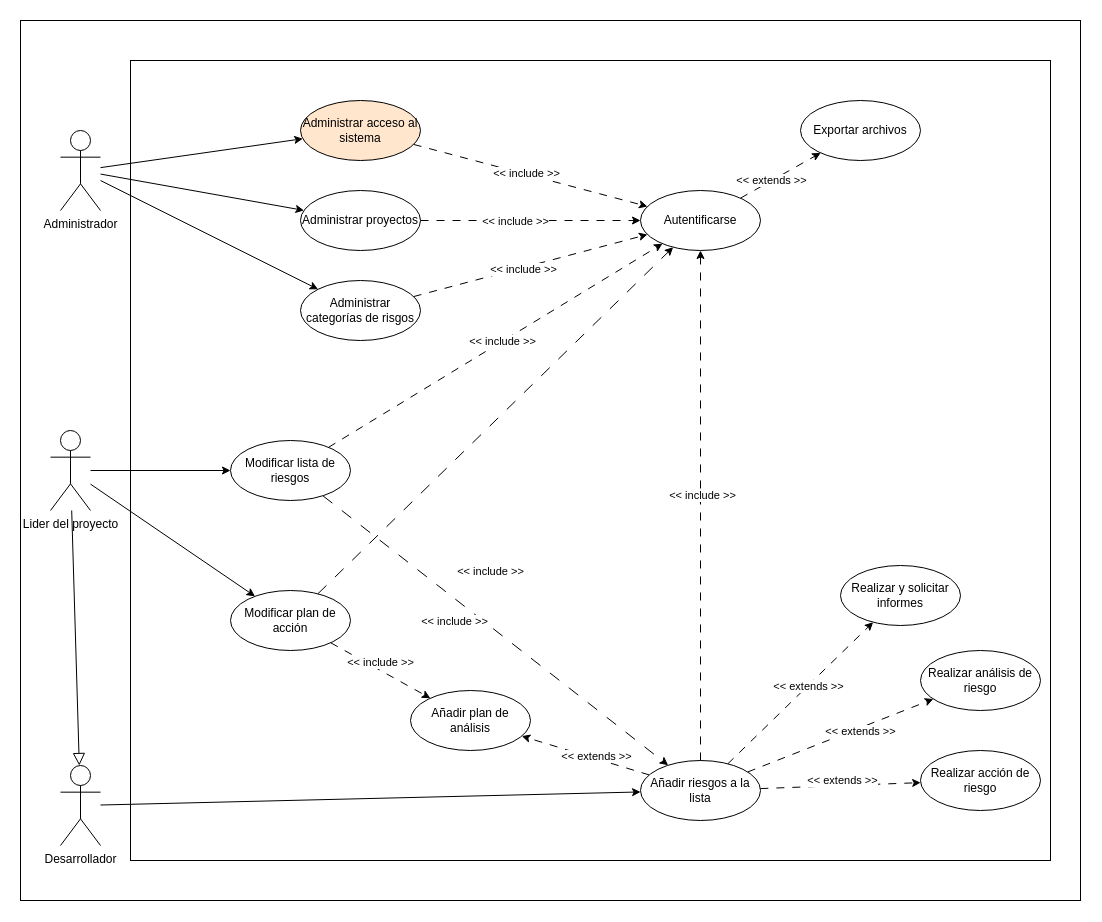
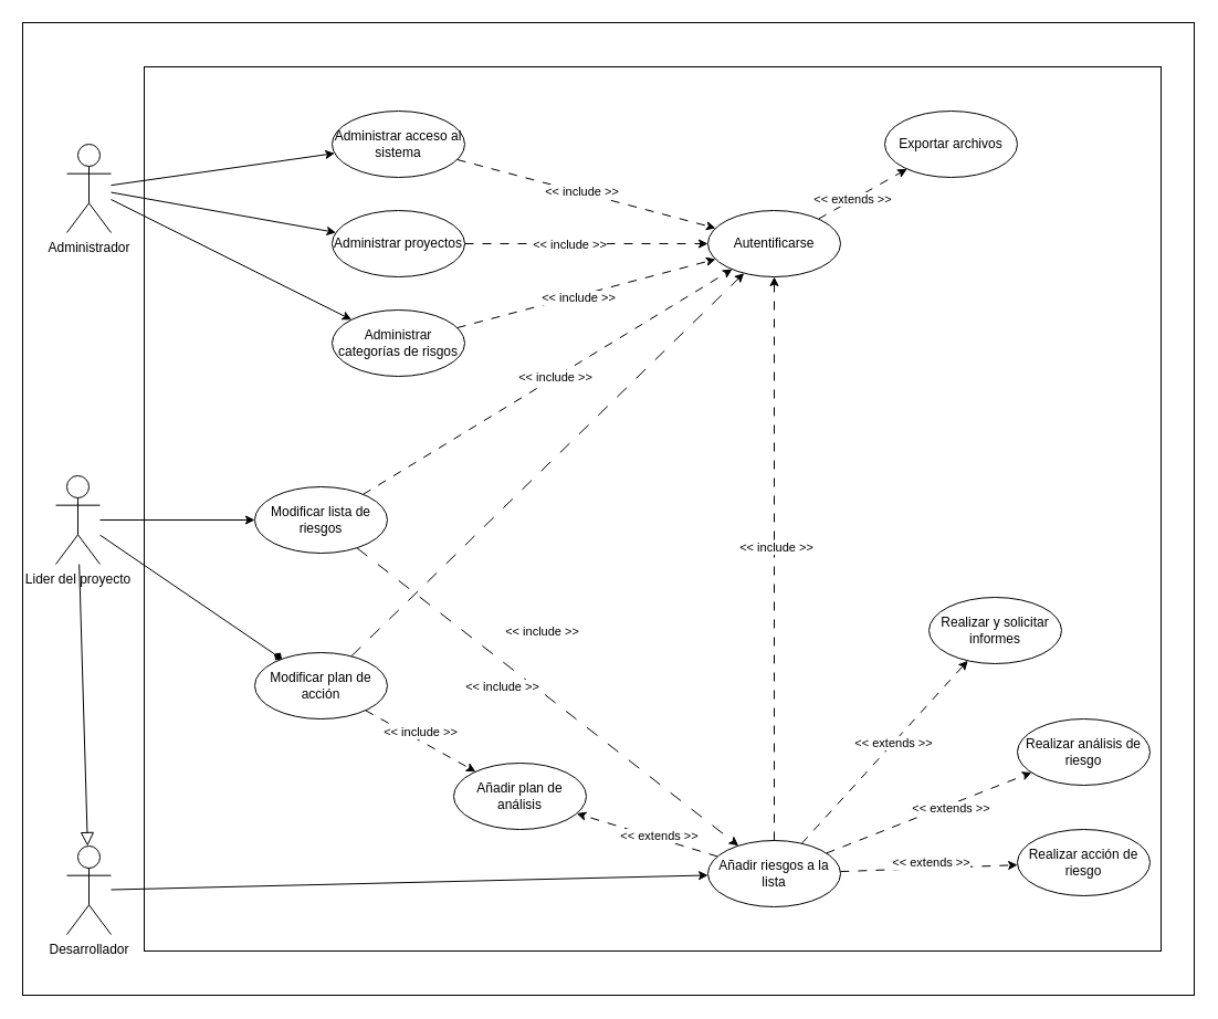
  <mxCell id="0" />
  <mxCell id="1" parent="0" />
  <mxCell id="2" value="" style="rounded=0;whiteSpace=wrap;html=1;" parent="1" vertex="1"><mxGeometry x="20" y="20" width="1060" height="880" as="geometry" /></mxCell>
  <mxCell id="3" value="" style="rounded=0;whiteSpace=wrap;html=1;" parent="1" vertex="1"><mxGeometry x="130" y="60" width="920" height="800" as="geometry" /></mxCell>
  <mxCell id="4" style="rounded=0;orthogonalLoop=1;jettySize=auto;html=1;" parent="1" source="7" target="16" edge="1"><mxGeometry relative="1" as="geometry" /></mxCell>
  <mxCell id="5" style="rounded=0;orthogonalLoop=1;jettySize=auto;html=1;" parent="1" source="7" target="19" edge="1"><mxGeometry relative="1" as="geometry" /></mxCell>
  <mxCell id="6" style="rounded=0;orthogonalLoop=1;jettySize=auto;html=1;" parent="1" source="7" target="33" edge="1"><mxGeometry relative="1" as="geometry" /></mxCell>
  <mxCell id="7" value="Administrador" style="shape=umlActor;verticalLabelPosition=bottom;verticalAlign=top;html=1;outlineConnect=0;" parent="1" vertex="1"><mxGeometry x="60" y="130" width="40" height="80" as="geometry" /></mxCell>
- <mxCell id="8" style="edgeStyle=none;rounded=0;orthogonalLoop=1;jettySize=auto;html=1;" parent="1" source="10" target="39" edge="1"><mxGeometry relative="1" as="geometry" /></mxCell>
+ <mxCell id="8" style="edgeStyle=none;rounded=0;orthogonalLoop=1;jettySize=auto;html=1;endArrow=diamond;" parent="1" source="10" target="39" edge="1"><mxGeometry relative="1" as="geometry" /></mxCell>
  <mxCell id="9" style="rounded=0;orthogonalLoop=1;jettySize=auto;html=1;" parent="1" source="10" target="30" edge="1"><mxGeometry relative="1" as="geometry" /></mxCell>
  <mxCell id="10" value="Lider del proyecto" style="shape=umlActor;verticalLabelPosition=bottom;verticalAlign=top;html=1;outlineConnect=0;" parent="1" vertex="1"><mxGeometry x="50" y="430" width="40" height="80" as="geometry" /></mxCell>
  <mxCell id="11" style="rounded=0;orthogonalLoop=1;jettySize=auto;html=1;" parent="1" source="13" target="28" edge="1"><mxGeometry relative="1" as="geometry" /></mxCell>
  <mxCell id="12" style="edgeStyle=none;rounded=0;orthogonalLoop=1;jettySize=auto;html=1;endArrow=block;endFill=0;endSize=10;" parent="1" source="10" target="13" edge="1"><mxGeometry relative="1" as="geometry"><mxPoint x="100" y="740" as="sourcePoint" /><mxPoint x="100" y="540" as="targetPoint" /></mxGeometry></mxCell>
  <mxCell id="13" value="Desarrollador" style="shape=umlActor;verticalLabelPosition=bottom;verticalAlign=top;html=1;outlineConnect=0;" parent="1" vertex="1"><mxGeometry x="60" y="765" width="40" height="80" as="geometry" /></mxCell>
  <mxCell id="14" style="edgeStyle=none;rounded=0;orthogonalLoop=1;jettySize=auto;html=1;dashed=1;dashPattern=8 8;" parent="1" source="16" target="42" edge="1"><mxGeometry relative="1" as="geometry" /></mxCell>
  <mxCell id="15" value="&amp;lt;&amp;lt; include &amp;gt;&amp;gt;" style="edgeLabel;html=1;align=center;verticalAlign=middle;resizable=0;points=[];" parent="14" vertex="1" connectable="0"><mxGeometry x="-0.04" y="1" relative="1" as="geometry"><mxPoint as="offset" /></mxGeometry></mxCell>
- <mxCell id="16" value="Administrar acceso al sistema" style="ellipse;whiteSpace=wrap;html=1;fillColor=#ffe6cc;" parent="1" vertex="1"><mxGeometry x="300" y="100" width="120" height="60" as="geometry" /></mxCell>
+ <mxCell id="16" value="Administrar acceso al sistema" style="ellipse;whiteSpace=wrap;html=1;" parent="1" vertex="1"><mxGeometry x="300" y="100" width="120" height="60" as="geometry" /></mxCell>
  <mxCell id="17" style="edgeStyle=none;rounded=0;orthogonalLoop=1;jettySize=auto;html=1;dashed=1;dashPattern=8 8;" parent="1" source="19" target="42" edge="1"><mxGeometry relative="1" as="geometry" /></mxCell>
  <mxCell id="18" value="&amp;lt;&amp;lt; include &amp;gt;&amp;gt;" style="edgeLabel;html=1;align=center;verticalAlign=middle;resizable=0;points=[];" parent="17" vertex="1" connectable="0"><mxGeometry x="-0.148" relative="1" as="geometry"><mxPoint as="offset" /></mxGeometry></mxCell>
  <mxCell id="19" value="Administrar proyectos" style="ellipse;whiteSpace=wrap;html=1;" parent="1" vertex="1"><mxGeometry x="300" y="190" width="120" height="60" as="geometry" /></mxCell>
  <mxCell id="20" value="Exportar archivos" style="ellipse;whiteSpace=wrap;html=1;" parent="1" vertex="1"><mxGeometry x="800" y="100" width="120" height="60" as="geometry" /></mxCell>
  <mxCell id="21" style="edgeStyle=none;rounded=0;orthogonalLoop=1;jettySize=auto;html=1;dashed=1;dashPattern=8 8;" parent="1" source="28" target="34" edge="1"><mxGeometry relative="1" as="geometry" /></mxCell>
  <mxCell id="22" value="&amp;lt;&amp;lt; extends &amp;gt;&amp;gt;" style="edgeLabel;html=1;align=center;verticalAlign=middle;resizable=0;points=[];" parent="21" vertex="1" connectable="0"><mxGeometry x="0.033" y="-1" relative="1" as="geometry"><mxPoint x="-1" y="-7" as="offset" /></mxGeometry></mxCell>
  <mxCell id="23" style="edgeStyle=none;rounded=0;orthogonalLoop=1;jettySize=auto;html=1;dashed=1;dashPattern=8 8;" parent="1" source="28" target="35" edge="1"><mxGeometry relative="1" as="geometry" /></mxCell>
  <mxCell id="24" value="&amp;lt;&amp;lt; extends &amp;gt;&amp;gt;" style="edgeLabel;html=1;align=center;verticalAlign=middle;resizable=0;points=[];" parent="23" vertex="1" connectable="0"><mxGeometry x="-0.175" y="-3" relative="1" as="geometry"><mxPoint x="-1" as="offset" /></mxGeometry></mxCell>
  <mxCell id="25" style="edgeStyle=none;rounded=0;orthogonalLoop=1;jettySize=auto;html=1;dashed=1;dashPattern=8 8;" parent="1" source="28" target="43" edge="1"><mxGeometry relative="1" as="geometry" /></mxCell>
  <mxCell id="26" value="&amp;lt;&amp;lt; extends &amp;gt;&amp;gt;" style="edgeLabel;html=1;align=center;verticalAlign=middle;resizable=0;points=[];" parent="25" vertex="1" connectable="0"><mxGeometry x="0.103" relative="1" as="geometry"><mxPoint as="offset" /></mxGeometry></mxCell>
  <mxCell id="27" style="rounded=0;orthogonalLoop=1;jettySize=auto;html=1;dashed=1;dashPattern=8 8;" parent="1" source="28" target="48" edge="1"><mxGeometry relative="1" as="geometry" /></mxCell>
  <mxCell id="28" value="Añadir riesgos a la lista" style="ellipse;whiteSpace=wrap;html=1;" parent="1" vertex="1"><mxGeometry x="640" y="760" width="120" height="60" as="geometry" /></mxCell>
  <mxCell id="29" style="rounded=0;orthogonalLoop=1;jettySize=auto;html=1;dashed=1;dashPattern=12 12;" parent="1" source="30" target="28" edge="1"><mxGeometry relative="1" as="geometry" /></mxCell>
  <mxCell id="30" value="Modificar lista de riesgos" style="ellipse;whiteSpace=wrap;html=1;" parent="1" vertex="1"><mxGeometry x="230" y="440" width="120" height="60" as="geometry" /></mxCell>
  <mxCell id="31" style="edgeStyle=none;rounded=0;orthogonalLoop=1;jettySize=auto;html=1;dashed=1;dashPattern=8 8;" parent="1" source="33" target="42" edge="1"><mxGeometry relative="1" as="geometry" /></mxCell>
  <mxCell id="32" value="&amp;lt;&amp;lt; include &amp;gt;&amp;gt;" style="edgeLabel;html=1;align=center;verticalAlign=middle;resizable=0;points=[];" parent="31" vertex="1" connectable="0"><mxGeometry x="-0.068" y="-1" relative="1" as="geometry"><mxPoint as="offset" /></mxGeometry></mxCell>
  <mxCell id="33" value="Administrar categorías de risgos" style="ellipse;whiteSpace=wrap;html=1;" parent="1" vertex="1"><mxGeometry x="300" y="280" width="120" height="60" as="geometry" /></mxCell>
  <mxCell id="34" value="Realizar acción de riesgo" style="ellipse;whiteSpace=wrap;html=1;" parent="1" vertex="1"><mxGeometry x="920" y="750" width="120" height="60" as="geometry" /></mxCell>
  <mxCell id="35" value="&lt;div&gt;Añadir plan de&lt;/div&gt;&lt;div&gt;análisis&lt;/div&gt;" style="ellipse;whiteSpace=wrap;html=1;" parent="1" vertex="1"><mxGeometry x="410" y="690" width="120" height="60" as="geometry" /></mxCell>
  <mxCell id="36" style="edgeStyle=none;rounded=0;orthogonalLoop=1;jettySize=auto;html=1;dashed=1;dashPattern=8 8;" parent="1" source="39" target="35" edge="1"><mxGeometry relative="1" as="geometry" /></mxCell>
  <mxCell id="37" value="&amp;lt;&amp;lt; include &amp;gt;&amp;gt;" style="edgeLabel;html=1;align=center;verticalAlign=middle;resizable=0;points=[];" parent="36" vertex="1" connectable="0"><mxGeometry x="0.054" y="1" relative="1" as="geometry"><mxPoint x="-4" y="-9" as="offset" /></mxGeometry></mxCell>
  <mxCell id="38" style="rounded=0;orthogonalLoop=1;jettySize=auto;html=1;dashed=1;dashPattern=12 12;" parent="1" source="39" target="42" edge="1"><mxGeometry relative="1" as="geometry" /></mxCell>
  <mxCell id="39" value="Modificar plan de acción" style="ellipse;whiteSpace=wrap;html=1;" parent="1" vertex="1"><mxGeometry x="230" y="590" width="120" height="60" as="geometry" /></mxCell>
  <mxCell id="40" style="edgeStyle=none;rounded=0;orthogonalLoop=1;jettySize=auto;html=1;dashed=1;dashPattern=8 8;" parent="1" source="42" target="20" edge="1"><mxGeometry relative="1" as="geometry" /></mxCell>
  <mxCell id="41" value="&amp;lt;&amp;lt; extends &amp;gt;&amp;gt;" style="edgeLabel;html=1;align=center;verticalAlign=middle;resizable=0;points=[];" parent="40" vertex="1" connectable="0"><mxGeometry x="-0.227" y="1" relative="1" as="geometry"><mxPoint as="offset" /></mxGeometry></mxCell>
  <mxCell id="42" value="Autentificarse" style="ellipse;whiteSpace=wrap;html=1;" parent="1" vertex="1"><mxGeometry x="640" y="190" width="120" height="60" as="geometry" /></mxCell>
- <mxCell id="43" value="Realizar y solicitar informes" style="ellipse;whiteSpace=wrap;html=1;" parent="1" vertex="1"><mxGeometry x="840" y="565" width="120" height="60" as="geometry" /></mxCell>
+ <mxCell id="43" value="Realizar y solicitar informes" style="ellipse;whiteSpace=wrap;html=1;" parent="1" vertex="1"><mxGeometry x="840" y="540" width="120" height="60" as="geometry" /></mxCell>
  <mxCell id="44" style="edgeStyle=none;rounded=0;orthogonalLoop=1;jettySize=auto;html=1;dashed=1;dashPattern=8 8;" parent="1" source="30" target="42" edge="1"><mxGeometry relative="1" as="geometry"><mxPoint x="286" y="516" as="sourcePoint" /><mxPoint x="674" y="254" as="targetPoint" /></mxGeometry></mxCell>
  <mxCell id="45" value="&amp;lt;&amp;lt; include &amp;gt;&amp;gt;" style="edgeLabel;html=1;align=center;verticalAlign=middle;resizable=0;points=[];" parent="44" vertex="1" connectable="0"><mxGeometry x="0.038" y="-1" relative="1" as="geometry"><mxPoint y="-1" as="offset" /></mxGeometry></mxCell>
  <mxCell id="46" style="edgeStyle=none;rounded=0;orthogonalLoop=1;jettySize=auto;html=1;dashed=1;dashPattern=8 8;" parent="1" source="28" target="42" edge="1"><mxGeometry relative="1" as="geometry"><mxPoint x="656" y="510" as="sourcePoint" /><mxPoint x="704" y="260" as="targetPoint" /><Array as="points" /></mxGeometry></mxCell>
  <mxCell id="47" value="&amp;lt;&amp;lt; include &amp;gt;&amp;gt;" style="edgeLabel;html=1;align=center;verticalAlign=middle;resizable=0;points=[];" parent="46" vertex="1" connectable="0"><mxGeometry x="0.038" y="-1" relative="1" as="geometry"><mxPoint y="-1" as="offset" /></mxGeometry></mxCell>
  <mxCell id="48" value="Realizar análisis de riesgo" style="ellipse;whiteSpace=wrap;html=1;" parent="1" vertex="1"><mxGeometry x="920" y="650" width="120" height="60" as="geometry" /></mxCell>
  <mxCell id="49" value="&amp;lt;&amp;lt; extends &amp;gt;&amp;gt;" style="edgeLabel;html=1;align=center;verticalAlign=middle;resizable=0;points=[];" parent="1" vertex="1" connectable="0"><mxGeometry x="859.997" y="730.003" as="geometry" /></mxCell>
  <mxCell id="50" value="&amp;lt;&amp;lt; include &amp;gt;&amp;gt;" style="edgeLabel;html=1;align=center;verticalAlign=middle;resizable=0;points=[];" parent="1" vertex="1" connectable="0"><mxGeometry x="453.999" y="620" as="geometry" /></mxCell>
  <mxCell id="51" value="&amp;lt;&amp;lt; include &amp;gt;&amp;gt;" style="edgeLabel;html=1;align=center;verticalAlign=middle;resizable=0;points=[];" parent="1" vertex="1" connectable="0"><mxGeometry x="489.999" y="570" as="geometry" /></mxCell>
